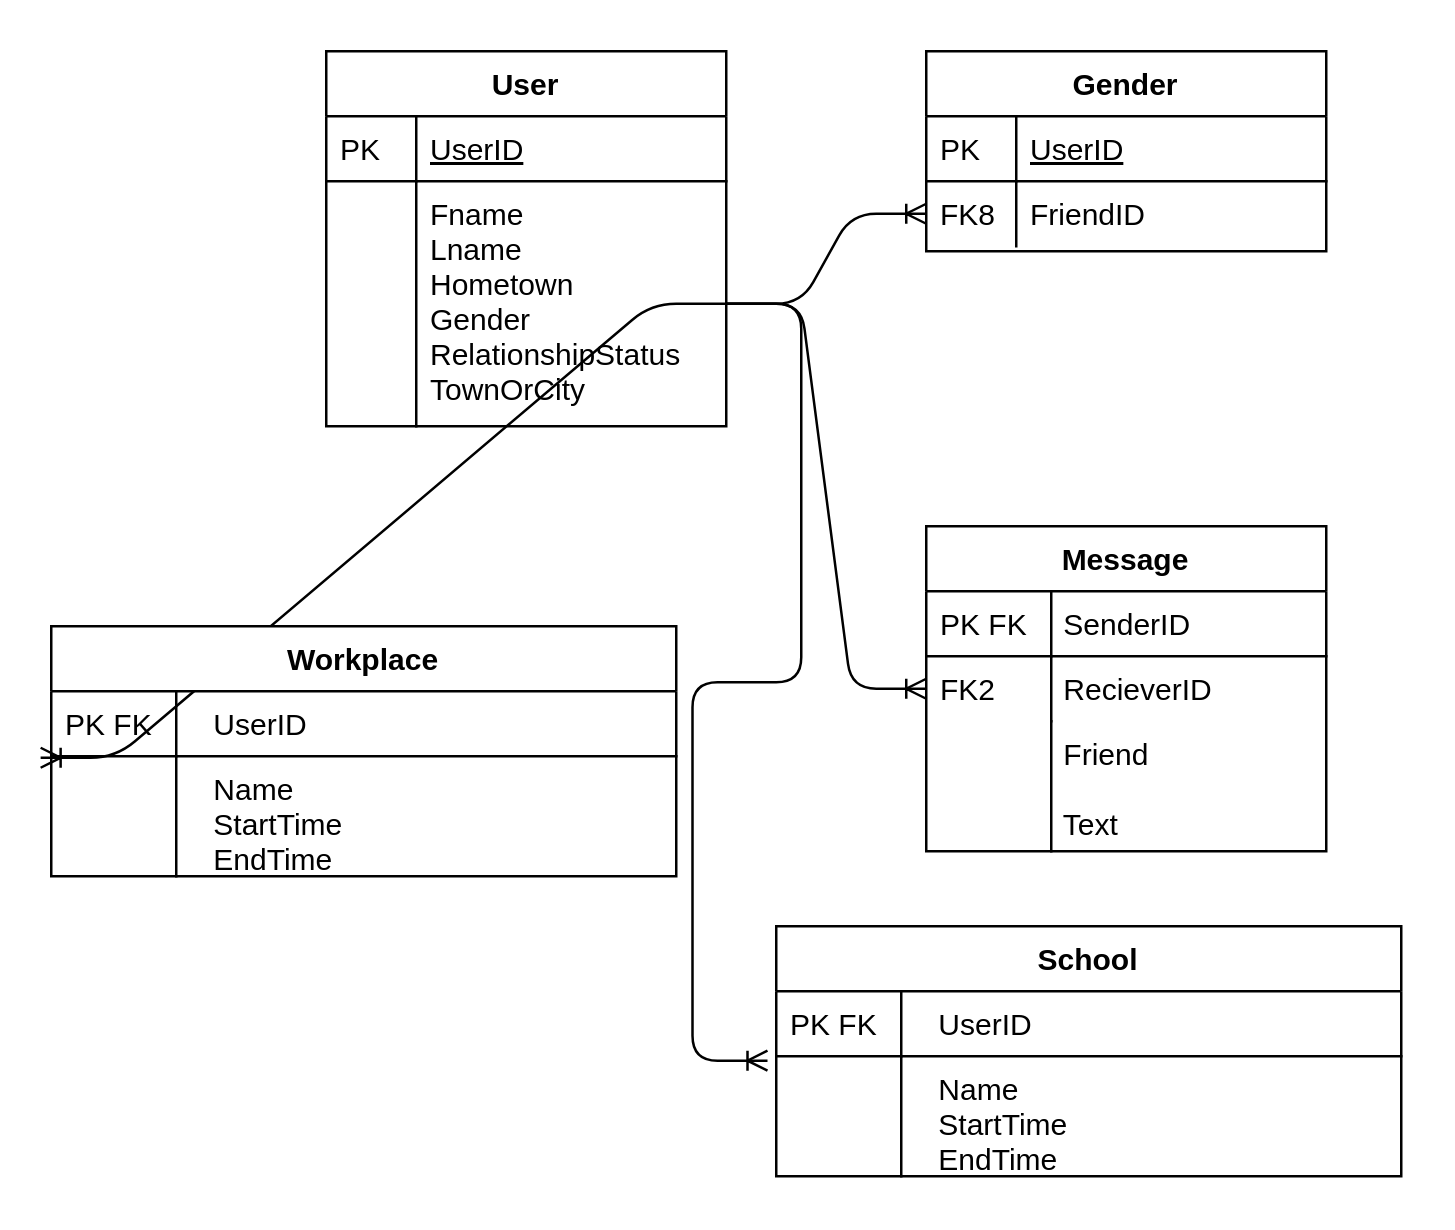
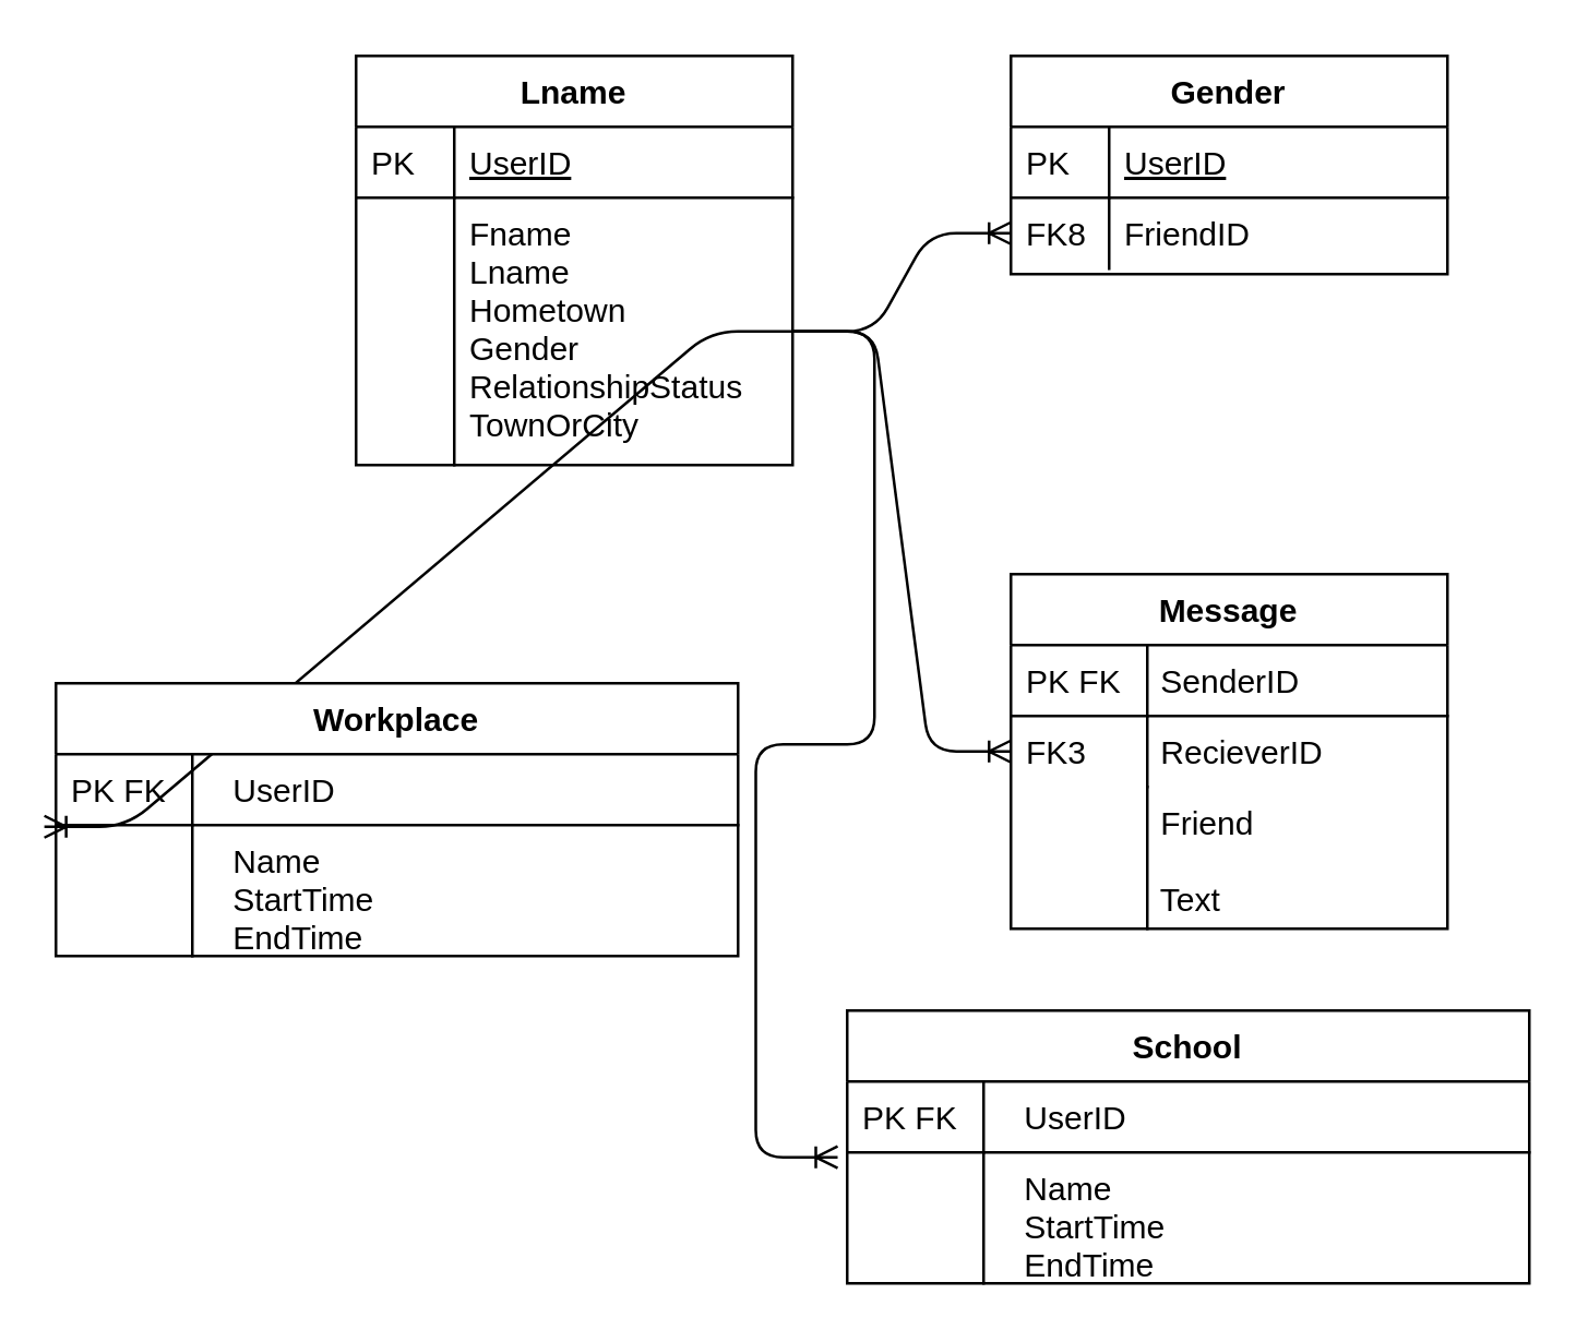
  <mxCell id="0" />
  <mxCell id="1" parent="0" />
- <mxCell id="2" value="User" parent="1" vertex="1" style="swimlane;fontStyle=1;childLayout=stackLayout;horizontal=1;startSize=26;horizontalStack=0;resizeParent=1;resizeLast=0;collapsible=1;marginBottom=0;rounded=0;shadow=0;strokeWidth=1;"><mxGeometry as="geometry" height="150" width="160" y="20" x="130"><mxRectangle as="alternateBounds" height="26" width="160" y="80" x="20" /></mxGeometry></mxCell>
+ <mxCell id="2" value="Lname" parent="1" vertex="1" style="swimlane;fontStyle=1;childLayout=stackLayout;horizontal=1;startSize=26;horizontalStack=0;resizeParent=1;resizeLast=0;collapsible=1;marginBottom=0;rounded=0;shadow=0;strokeWidth=1;"><mxGeometry as="geometry" height="150" width="160" y="20" x="130"><mxRectangle as="alternateBounds" height="26" width="160" y="80" x="20" /></mxGeometry></mxCell>
  <mxCell id="3" value="UserID" parent="2" vertex="1" style="shape=partialRectangle;top=0;left=0;right=0;bottom=1;align=left;verticalAlign=top;fillColor=none;spacingLeft=40;spacingRight=4;overflow=hidden;rotatable=0;points=[[0,0.5],[1,0.5]];portConstraint=eastwest;dropTarget=0;rounded=0;shadow=0;strokeWidth=1;fontStyle=4"><mxGeometry as="geometry" height="26" width="160" y="26" /></mxCell>
  <mxCell id="4" value="PK" parent="3" vertex="1" style="shape=partialRectangle;top=0;left=0;bottom=0;fillColor=none;align=left;verticalAlign=top;spacingLeft=4;spacingRight=4;overflow=hidden;rotatable=0;points=[];portConstraint=eastwest;part=1;" connectable="0"><mxGeometry as="geometry" height="26" width="36" /></mxCell>
  <mxCell id="5" value="Fname&#10;Lname&#10;Hometown&#10;Gender&#10;RelationshipStatus&#10;TownOrCity" parent="2" vertex="1" style="shape=partialRectangle;top=0;left=0;right=0;bottom=0;align=left;verticalAlign=top;fillColor=none;spacingLeft=40;spacingRight=4;overflow=hidden;rotatable=0;points=[[0,0.5],[1,0.5]];portConstraint=eastwest;dropTarget=0;rounded=0;shadow=0;strokeWidth=1;"><mxGeometry as="geometry" height="98" width="160" y="52" /></mxCell>
  <mxCell id="6" value="" parent="5" vertex="1" style="shape=partialRectangle;top=0;left=0;bottom=0;fillColor=none;align=left;verticalAlign=top;spacingLeft=4;spacingRight=4;overflow=hidden;rotatable=0;points=[];portConstraint=eastwest;part=1;" connectable="0"><mxGeometry as="geometry" height="98" width="36" /></mxCell>
  <mxCell id="7" value="Gender" parent="1" vertex="1" style="swimlane;fontStyle=1;childLayout=stackLayout;horizontal=1;startSize=26;horizontalStack=0;resizeParent=1;resizeLast=0;collapsible=1;marginBottom=0;rounded=0;shadow=0;strokeWidth=1;"><mxGeometry as="geometry" height="80" width="160" y="20" x="370"><mxRectangle as="alternateBounds" height="26" width="160" y="80" x="260" /></mxGeometry></mxCell>
  <mxCell id="8" value="UserID" parent="7" vertex="1" style="shape=partialRectangle;top=0;left=0;right=0;bottom=1;align=left;verticalAlign=top;fillColor=none;spacingLeft=40;spacingRight=4;overflow=hidden;rotatable=0;points=[[0,0.5],[1,0.5]];portConstraint=eastwest;dropTarget=0;rounded=0;shadow=0;strokeWidth=1;fontStyle=4"><mxGeometry as="geometry" height="26" width="160" y="26" /></mxCell>
  <mxCell id="9" value="PK" parent="8" vertex="1" style="shape=partialRectangle;top=0;left=0;bottom=0;fillColor=none;align=left;verticalAlign=top;spacingLeft=4;spacingRight=4;overflow=hidden;rotatable=0;points=[];portConstraint=eastwest;part=1;" connectable="0"><mxGeometry as="geometry" height="26" width="36" /></mxCell>
  <mxCell id="10" value="FriendID" parent="7" vertex="1" style="shape=partialRectangle;top=0;left=0;right=0;bottom=0;align=left;verticalAlign=top;fillColor=none;spacingLeft=40;spacingRight=4;overflow=hidden;rotatable=0;points=[[0,0.5],[1,0.5]];portConstraint=eastwest;dropTarget=0;rounded=0;shadow=0;strokeWidth=1;"><mxGeometry as="geometry" height="26" width="160" y="52" /></mxCell>
  <mxCell id="11" value="FK8" parent="10" vertex="1" style="shape=partialRectangle;top=0;left=0;bottom=0;fillColor=none;align=left;verticalAlign=top;spacingLeft=4;spacingRight=4;overflow=hidden;rotatable=0;points=[];portConstraint=eastwest;part=1;" connectable="0"><mxGeometry as="geometry" height="26" width="36" /></mxCell>
  <mxCell id="12" value="Message" parent="1" vertex="1" style="swimlane;fontStyle=1;childLayout=stackLayout;horizontal=1;startSize=26;horizontalStack=0;resizeParent=1;resizeLast=0;collapsible=1;marginBottom=0;rounded=0;shadow=0;strokeWidth=1;"><mxGeometry as="geometry" height="130" width="160" y="210" x="370"><mxRectangle as="alternateBounds" height="26" width="160" y="270" x="260" /></mxGeometry></mxCell>
  <mxCell id="13" value="    SenderID" parent="12" vertex="1" style="shape=partialRectangle;top=0;left=0;right=0;bottom=1;align=left;verticalAlign=top;fillColor=none;spacingLeft=40;spacingRight=4;overflow=hidden;rotatable=0;points=[[0,0.5],[1,0.5]];portConstraint=eastwest;dropTarget=0;rounded=0;shadow=0;strokeWidth=1;fontStyle=0"><mxGeometry as="geometry" height="26" width="160" y="26" /></mxCell>
  <mxCell id="14" value="PK FK" parent="13" vertex="1" style="shape=partialRectangle;top=0;left=0;bottom=0;fillColor=none;align=left;verticalAlign=top;spacingLeft=4;spacingRight=4;overflow=hidden;rotatable=0;points=[];portConstraint=eastwest;part=1;" connectable="0"><mxGeometry as="geometry" height="26" width="50" /></mxCell>
  <mxCell id="15" value="    RecieverID" parent="12" vertex="1" style="shape=partialRectangle;top=0;left=0;right=0;bottom=0;align=left;verticalAlign=top;fillColor=none;spacingLeft=40;spacingRight=4;overflow=hidden;rotatable=0;points=[[0,0.5],[1,0.5]];portConstraint=eastwest;dropTarget=0;rounded=0;shadow=0;strokeWidth=1;"><mxGeometry as="geometry" height="26" width="160" y="52" /></mxCell>
- <mxCell id="16" value="FK2" parent="15" vertex="1" style="shape=partialRectangle;top=0;left=0;bottom=0;fillColor=none;align=left;verticalAlign=top;spacingLeft=4;spacingRight=4;overflow=hidden;rotatable=0;points=[];portConstraint=eastwest;part=1;" connectable="0"><mxGeometry as="geometry" height="26" width="50" /></mxCell>
+ <mxCell id="16" value="FK3" parent="15" vertex="1" style="shape=partialRectangle;top=0;left=0;bottom=0;fillColor=none;align=left;verticalAlign=top;spacingLeft=4;spacingRight=4;overflow=hidden;rotatable=0;points=[];portConstraint=eastwest;part=1;" connectable="0"><mxGeometry as="geometry" height="26" width="50" /></mxCell>
  <mxCell id="17" value="    Friend&#10;&#10;    Text" parent="12" vertex="1" style="shape=partialRectangle;top=0;left=0;right=0;bottom=0;align=left;verticalAlign=top;fillColor=none;spacingLeft=40;spacingRight=4;overflow=hidden;rotatable=0;points=[[0,0.5],[1,0.5]];portConstraint=eastwest;dropTarget=0;rounded=0;shadow=0;strokeWidth=1;"><mxGeometry as="geometry" height="52" width="160" y="78" /></mxCell>
  <mxCell id="18" value="" parent="17" vertex="1" style="shape=partialRectangle;top=0;left=0;bottom=0;fillColor=none;align=left;verticalAlign=top;spacingLeft=4;spacingRight=4;overflow=hidden;rotatable=0;points=[];portConstraint=eastwest;part=1;" connectable="0"><mxGeometry as="geometry" height="52" width="50" /></mxCell>
  <mxCell id="19" value="" parent="1" style="edgeStyle=entityRelationEdgeStyle;fontSize=12;html=1;endArrow=ERoneToMany;entryX=0;entryY=0.5;entryDx=0;entryDy=0;" edge="1" target="15" source="5"><mxGeometry as="geometry" height="100" width="100" relative="1"><mxPoint as="sourcePoint" y="320" x="180" /><mxPoint as="targetPoint" y="220" x="280" /></mxGeometry></mxCell>
  <mxCell id="20" value="" parent="1" style="edgeStyle=entityRelationEdgeStyle;fontSize=12;html=1;endArrow=ERoneToMany;entryX=0;entryY=0.5;entryDx=0;entryDy=0;" edge="1" target="10" source="5"><mxGeometry as="geometry" height="100" width="100" relative="1"><mxPoint as="sourcePoint" y="210.768" x="220.8" /><mxPoint as="targetPoint" y="285" x="380" /></mxGeometry></mxCell>
  <mxCell id="21" value="" parent="1" style="edgeStyle=entityRelationEdgeStyle;fontSize=12;html=1;endArrow=ERoneToMany;exitX=1;exitY=0.5;exitDx=0;exitDy=0;entryX=-0.017;entryY=1.023;entryDx=0;entryDy=0;entryPerimeter=0;" edge="1" target="23" source="5"><mxGeometry as="geometry" height="100" width="100" relative="1"><mxPoint as="sourcePoint" y="280" x="200" /><mxPoint as="targetPoint" y="260" x="320" /></mxGeometry></mxCell>
  <mxCell id="22" value="Workplace" parent="1" vertex="1" style="swimlane;fontStyle=1;childLayout=stackLayout;horizontal=1;startSize=26;horizontalStack=0;resizeParent=1;resizeLast=0;collapsible=1;marginBottom=0;rounded=0;shadow=0;strokeWidth=1;"><mxGeometry as="geometry" height="100" width="250" y="250" x="20"><mxRectangle as="alternateBounds" height="26" width="160" y="80" x="20" /></mxGeometry></mxCell>
  <mxCell id="23" value="       UserID" parent="22" vertex="1" style="shape=partialRectangle;top=0;left=0;right=0;bottom=1;align=left;verticalAlign=top;fillColor=none;spacingLeft=40;spacingRight=4;overflow=hidden;rotatable=0;points=[[0,0.5],[1,0.5]];portConstraint=eastwest;dropTarget=0;rounded=0;shadow=0;strokeWidth=1;fontStyle=0"><mxGeometry as="geometry" height="26" width="250" y="26" /></mxCell>
  <mxCell id="24" value="PK FK" parent="23" vertex="1" style="shape=partialRectangle;top=0;left=0;bottom=0;fillColor=none;align=left;verticalAlign=top;spacingLeft=4;spacingRight=4;overflow=hidden;rotatable=0;points=[];portConstraint=eastwest;part=1;" connectable="0"><mxGeometry as="geometry" height="26" width="50" /></mxCell>
  <mxCell id="25" value="       Name&#10;       StartTime&#10;       EndTime" parent="22" vertex="1" style="shape=partialRectangle;top=0;left=0;right=0;bottom=0;align=left;verticalAlign=top;fillColor=none;spacingLeft=40;spacingRight=4;overflow=hidden;rotatable=0;points=[[0,0.5],[1,0.5]];portConstraint=eastwest;dropTarget=0;rounded=0;shadow=0;strokeWidth=1;"><mxGeometry as="geometry" height="48" width="250" y="52" /></mxCell>
  <mxCell id="26" value="" parent="25" vertex="1" style="shape=partialRectangle;top=0;left=0;bottom=0;fillColor=none;align=left;verticalAlign=top;spacingLeft=4;spacingRight=4;overflow=hidden;rotatable=0;points=[];portConstraint=eastwest;part=1;" connectable="0"><mxGeometry as="geometry" height="48" width="50" /></mxCell>
  <mxCell id="27" value="School" parent="1" vertex="1" style="swimlane;fontStyle=1;childLayout=stackLayout;horizontal=1;startSize=26;horizontalStack=0;resizeParent=1;resizeLast=0;collapsible=1;marginBottom=0;rounded=0;shadow=0;strokeWidth=1;"><mxGeometry as="geometry" height="100" width="250" y="370" x="310"><mxRectangle as="alternateBounds" height="26" width="160" y="80" x="20" /></mxGeometry></mxCell>
  <mxCell id="28" value="       UserID" parent="27" vertex="1" style="shape=partialRectangle;top=0;left=0;right=0;bottom=1;align=left;verticalAlign=top;fillColor=none;spacingLeft=40;spacingRight=4;overflow=hidden;rotatable=0;points=[[0,0.5],[1,0.5]];portConstraint=eastwest;dropTarget=0;rounded=0;shadow=0;strokeWidth=1;fontStyle=0"><mxGeometry as="geometry" height="26" width="250" y="26" /></mxCell>
  <mxCell id="29" value="PK FK" parent="28" vertex="1" style="shape=partialRectangle;top=0;left=0;bottom=0;fillColor=none;align=left;verticalAlign=top;spacingLeft=4;spacingRight=4;overflow=hidden;rotatable=0;points=[];portConstraint=eastwest;part=1;" connectable="0"><mxGeometry as="geometry" height="26" width="50" /></mxCell>
  <mxCell id="30" value="       Name&#10;       StartTime&#10;       EndTime" parent="27" vertex="1" style="shape=partialRectangle;top=0;left=0;right=0;bottom=0;align=left;verticalAlign=top;fillColor=none;spacingLeft=40;spacingRight=4;overflow=hidden;rotatable=0;points=[[0,0.5],[1,0.5]];portConstraint=eastwest;dropTarget=0;rounded=0;shadow=0;strokeWidth=1;"><mxGeometry as="geometry" height="48" width="250" y="52" /></mxCell>
  <mxCell id="31" value="" parent="30" vertex="1" style="shape=partialRectangle;top=0;left=0;bottom=0;fillColor=none;align=left;verticalAlign=top;spacingLeft=4;spacingRight=4;overflow=hidden;rotatable=0;points=[];portConstraint=eastwest;part=1;" connectable="0"><mxGeometry as="geometry" height="48" width="50" /></mxCell>
  <mxCell id="32" value="" parent="1" style="edgeStyle=entityRelationEdgeStyle;fontSize=12;html=1;endArrow=ERoneToMany;exitX=1;exitY=0.5;exitDx=0;exitDy=0;entryX=-0.014;entryY=1.069;entryDx=0;entryDy=0;entryPerimeter=0;" edge="1" target="28" source="5"><mxGeometry as="geometry" height="100" width="100" relative="1"><mxPoint as="sourcePoint" y="131" x="300" /><mxPoint as="targetPoint" y="312.598" x="25.75" /></mxGeometry></mxCell>
